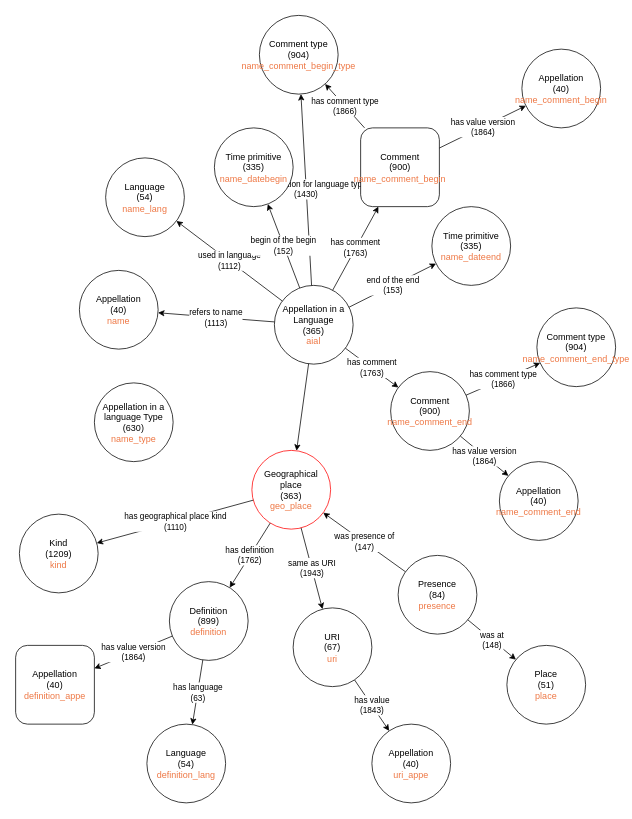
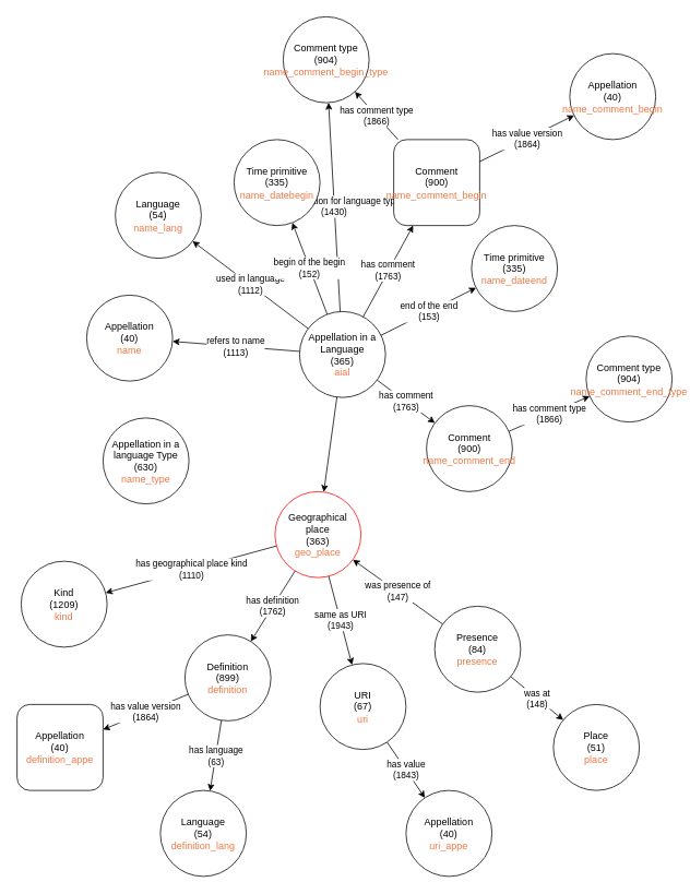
  <mxCell id="0" />
  <mxCell id="1" parent="0" />
  <mxCell id="2" value="Geographical place&lt;br&gt;(363)&lt;br&gt;&lt;font color=&quot;#ee7744&quot;&gt;geo_place&lt;/font&gt;" style="ellipse;whiteSpace=wrap;html=1;aspect=fixed;strokeColor=#FF0000;" vertex="1" parent="1"><mxGeometry x="335" y="600" width="105" height="105" as="geometry" /></mxCell>
  <mxCell id="3" value="Appellation in a Language&lt;br&gt;(365)&lt;br&gt;&lt;font color=&quot;#ee7744&quot;&gt;aial&lt;/font&gt;" style="ellipse;whiteSpace=wrap;html=1;aspect=fixed;" vertex="1" parent="1"><mxGeometry x="365" y="380" width="105" height="105" as="geometry" /></mxCell>
  <mxCell id="4" value="Kind &lt;br&gt;(1209)&lt;br&gt;&lt;font color=&quot;#ee7744&quot;&gt;kind&lt;/font&gt;" style="ellipse;whiteSpace=wrap;html=1;aspect=fixed;" vertex="1" parent="1"><mxGeometry x="25" y="685" width="105" height="105" as="geometry" /></mxCell>
  <mxCell id="5" value="Definition&lt;br&gt;(899)&lt;br&gt;&lt;font color=&quot;#ee7744&quot;&gt;definition&lt;/font&gt;" style="ellipse;whiteSpace=wrap;html=1;aspect=fixed;" vertex="1" parent="1"><mxGeometry x="225" y="775" width="105" height="105" as="geometry" /></mxCell>
  <mxCell id="6" value="URI&lt;br&gt;(67)&lt;br&gt;&lt;font color=&quot;#ee7744&quot;&gt;uri&lt;/font&gt;" style="ellipse;whiteSpace=wrap;html=1;aspect=fixed;" vertex="1" parent="1"><mxGeometry x="390" y="810" width="105" height="105" as="geometry" /></mxCell>
  <mxCell id="7" value="Presence&lt;br&gt;(84)&lt;br&gt;&lt;font color=&quot;#ee7744&quot;&gt;presence&lt;/font&gt;" style="ellipse;whiteSpace=wrap;html=1;aspect=fixed;" vertex="1" parent="1"><mxGeometry x="530" y="740" width="105" height="105" as="geometry" /></mxCell>
  <mxCell id="8" value="has definition&lt;br&gt;(1762)" style="endArrow=classic;html=1;rounded=0;" edge="1" parent="1" source="2" target="5"><mxGeometry x="-0.003" width="50" height="50" relative="1" as="geometry"><mxPoint x="325" y="740" as="sourcePoint" /><mxPoint x="385" y="840" as="targetPoint" /><mxPoint as="offset" /></mxGeometry></mxCell>
  <mxCell id="9" value="has geographical place kind&lt;br&gt;(1110)" style="endArrow=classic;html=1;rounded=0;" edge="1" parent="1" source="2" target="4"><mxGeometry width="50" height="50" relative="1" as="geometry"><mxPoint x="354" y="701" as="sourcePoint" /><mxPoint x="259" y="759" as="targetPoint" /></mxGeometry></mxCell>
  <mxCell id="10" value="same as URI&lt;br&gt;(1943)" style="endArrow=classic;html=1;rounded=0;" edge="1" parent="1" source="2" target="6"><mxGeometry width="50" height="50" relative="1" as="geometry"><mxPoint x="364" y="711" as="sourcePoint" /><mxPoint x="269" y="769" as="targetPoint" /></mxGeometry></mxCell>
  <mxCell id="11" value="was presence of&lt;br&gt;(147)" style="endArrow=classic;html=1;rounded=0;" edge="1" parent="1" source="7" target="2"><mxGeometry width="50" height="50" relative="1" as="geometry"><mxPoint x="374" y="721" as="sourcePoint" /><mxPoint x="279" y="779" as="targetPoint" /></mxGeometry></mxCell>
  <mxCell id="12" value="" style="endArrow=classic;html=1;rounded=0;" edge="1" parent="1" source="3" target="2"><mxGeometry width="50" height="50" relative="1" as="geometry"><mxPoint x="384" y="731" as="sourcePoint" /><mxPoint x="289" y="789" as="targetPoint" /></mxGeometry></mxCell>
  <mxCell id="13" value="Appellation&lt;br&gt;(40)&lt;br&gt;&lt;font color=&quot;#ee7744&quot;&gt;definition_appe&lt;/font&gt;" style="whiteSpace=wrap;html=1;aspect=fixed;rounded=1;" vertex="1" parent="1"><mxGeometry x="20" y="860" width="105" height="105" as="geometry" /></mxCell>
  <mxCell id="14" value="has value version&lt;br&gt;(1864)" style="endArrow=classic;html=1;rounded=0;" edge="1" parent="1" source="5" target="13"><mxGeometry width="50" height="50" relative="1" as="geometry"><mxPoint x="394" y="741" as="sourcePoint" /><mxPoint x="299" y="799" as="targetPoint" /></mxGeometry></mxCell>
  <mxCell id="15" value="Appellation&lt;br&gt;(40)&lt;br&gt;&lt;font color=&quot;#ee7744&quot;&gt;uri_appe&lt;/font&gt;" style="ellipse;whiteSpace=wrap;html=1;aspect=fixed;" vertex="1" parent="1"><mxGeometry x="495" y="965" width="105" height="105" as="geometry" /></mxCell>
  <mxCell id="16" value="has value&lt;br&gt;(1843)" style="endArrow=classic;html=1;rounded=0;" edge="1" parent="1" source="6" target="15"><mxGeometry width="50" height="50" relative="1" as="geometry"><mxPoint x="194" y="816" as="sourcePoint" /><mxPoint x="126" y="874" as="targetPoint" /></mxGeometry></mxCell>
  <mxCell id="17" value="Place&lt;br&gt;(51)&lt;br&gt;&lt;font color=&quot;#ee7744&quot;&gt;place&lt;/font&gt;" style="ellipse;whiteSpace=wrap;html=1;aspect=fixed;" vertex="1" parent="1"><mxGeometry x="675" y="860" width="105" height="105" as="geometry" /></mxCell>
  <mxCell id="18" value="was at&lt;br&gt;(148)" style="endArrow=classic;html=1;rounded=0;" edge="1" parent="1" source="7" target="17"><mxGeometry width="50" height="50" relative="1" as="geometry"><mxPoint x="333" y="883" as="sourcePoint" /><mxPoint x="297" y="937" as="targetPoint" /></mxGeometry></mxCell>
  <mxCell id="19" value="Appellation in a language Type&lt;br&gt;(630)&lt;br&gt;&lt;font color=&quot;#ee7744&quot;&gt;name_type&lt;/font&gt;" style="ellipse;whiteSpace=wrap;html=1;aspect=fixed;" vertex="1" parent="1"><mxGeometry x="125" y="510" width="105" height="105" as="geometry" /></mxCell>
  <mxCell id="20" value="has appellation for language type&lt;br&gt;(1430)" style="endArrow=classic;html=1;rounded=0;" edge="1" parent="1" source="3" target="29"><mxGeometry width="50" height="50" relative="1" as="geometry"><mxPoint x="415" y="610" as="sourcePoint" /><mxPoint x="465" y="560" as="targetPoint" /></mxGeometry></mxCell>
  <mxCell id="21" value="Appellation&lt;br&gt;(40)&lt;br&gt;&lt;font color=&quot;#ee7744&quot;&gt;name&lt;/font&gt;" style="ellipse;whiteSpace=wrap;html=1;aspect=fixed;" vertex="1" parent="1"><mxGeometry x="105" y="360" width="105" height="105" as="geometry" /></mxCell>
  <mxCell id="22" value="refers to name&lt;br&gt;(1113)" style="endArrow=classic;html=1;rounded=0;" edge="1" parent="1" source="3" target="21"><mxGeometry width="50" height="50" relative="1" as="geometry"><mxPoint x="411" y="528" as="sourcePoint" /><mxPoint x="154" y="582" as="targetPoint" /></mxGeometry></mxCell>
  <mxCell id="23" value="Language&lt;br&gt;(54)&lt;br&gt;&lt;font color=&quot;#ee7744&quot;&gt;name_lang&lt;/font&gt;" style="ellipse;whiteSpace=wrap;html=1;aspect=fixed;" vertex="1" parent="1"><mxGeometry x="140" y="210" width="105" height="105" as="geometry" /></mxCell>
  <mxCell id="24" value="used in language&lt;br&gt;(1112)" style="endArrow=classic;html=1;rounded=0;" edge="1" parent="1" source="3" target="23"><mxGeometry width="50" height="50" relative="1" as="geometry"><mxPoint x="415" y="610" as="sourcePoint" /><mxPoint x="465" y="560" as="targetPoint" /></mxGeometry></mxCell>
  <mxCell id="25" value="Time primitive&lt;br&gt;(335)&lt;br&gt;&lt;font color=&quot;#ee7744&quot;&gt;name_datebegin&lt;/font&gt;" style="ellipse;whiteSpace=wrap;html=1;aspect=fixed;" vertex="1" parent="1"><mxGeometry x="285" y="170" width="105" height="105" as="geometry" /></mxCell>
  <mxCell id="26" value="begin of the begin&lt;br&gt;(152)" style="endArrow=classic;html=1;rounded=0;" edge="1" parent="1" source="3" target="25"><mxGeometry width="50" height="50" relative="1" as="geometry"><mxPoint x="405" y="260" as="sourcePoint" /><mxPoint x="455" y="210" as="targetPoint" /></mxGeometry></mxCell>
  <mxCell id="27" value="Comment&lt;br&gt;(900)&lt;br&gt;&lt;font color=&quot;#ee7744&quot;&gt;name_comment_begin&lt;/font&gt;" style="whiteSpace=wrap;html=1;aspect=fixed;rounded=1;" vertex="1" parent="1"><mxGeometry x="480" y="170" width="105" height="105" as="geometry" /></mxCell>
  <mxCell id="28" value="has comment&lt;br&gt;(1763)" style="endArrow=classic;html=1;rounded=0;" edge="1" parent="1" source="3" target="27"><mxGeometry width="50" height="50" relative="1" as="geometry"><mxPoint x="405" y="260" as="sourcePoint" /><mxPoint x="455" y="210" as="targetPoint" /></mxGeometry></mxCell>
  <mxCell id="29" value="Comment type&lt;br&gt;(904)&lt;br&gt;&lt;font color=&quot;#ee7744&quot;&gt;name_comment_begin_type&lt;/font&gt;" style="ellipse;whiteSpace=wrap;html=1;aspect=fixed;" vertex="1" parent="1"><mxGeometry x="345" y="20" width="105" height="105" as="geometry" /></mxCell>
  <mxCell id="30" value="has comment type&lt;br&gt;(1866)" style="endArrow=classic;html=1;rounded=0;" edge="1" parent="1" source="27" target="29"><mxGeometry width="50" height="50" relative="1" as="geometry"><mxPoint x="405" y="140" as="sourcePoint" /><mxPoint x="455" y="90" as="targetPoint" /></mxGeometry></mxCell>
  <mxCell id="31" value="Appellation&lt;br&gt;(40)&lt;br&gt;&lt;font color=&quot;#ee7744&quot;&gt;name_comment_begin&lt;/font&gt;" style="ellipse;whiteSpace=wrap;html=1;aspect=fixed;" vertex="1" parent="1"><mxGeometry x="695" y="65" width="105" height="105" as="geometry" /></mxCell>
  <mxCell id="32" value="has value version&lt;br&gt;(1864)" style="endArrow=classic;html=1;rounded=0;" edge="1" parent="1" source="27" target="31"><mxGeometry width="50" height="50" relative="1" as="geometry"><mxPoint x="405" y="140" as="sourcePoint" /><mxPoint x="455" y="90" as="targetPoint" /></mxGeometry></mxCell>
  <mxCell id="33" value="Comment&lt;br&gt;(900)&lt;br&gt;&lt;font color=&quot;#ee7744&quot;&gt;name_comment_end&lt;/font&gt;" style="ellipse;whiteSpace=wrap;html=1;aspect=fixed;" vertex="1" parent="1"><mxGeometry x="520" y="495" width="105" height="105" as="geometry" /></mxCell>
  <mxCell id="34" value="has comment&lt;br&gt;(1763)" style="endArrow=classic;html=1;rounded=0;" edge="1" parent="1" target="33" source="3"><mxGeometry width="50" height="50" relative="1" as="geometry"><mxPoint x="762" y="360" as="sourcePoint" /><mxPoint x="785" y="203" as="targetPoint" /></mxGeometry></mxCell>
  <mxCell id="35" value="Comment type&lt;br&gt;(904)&lt;br&gt;&lt;font color=&quot;#ee7744&quot;&gt;name_comment_end_type&lt;/font&gt;" style="ellipse;whiteSpace=wrap;html=1;aspect=fixed;" vertex="1" parent="1"><mxGeometry x="715" y="410" width="105" height="105" as="geometry" /></mxCell>
  <mxCell id="36" value="has comment type&lt;br&gt;(1866)" style="endArrow=classic;html=1;rounded=0;" edge="1" parent="1" source="33" target="35"><mxGeometry width="50" height="50" relative="1" as="geometry"><mxPoint x="735" y="133" as="sourcePoint" /><mxPoint x="785" y="83" as="targetPoint" /></mxGeometry></mxCell>
- <mxCell id="37" value="Appellation&lt;br&gt;(40)&lt;br&gt;&lt;font color=&quot;#ee7744&quot;&gt;name_comment_end&lt;/font&gt;" style="ellipse;whiteSpace=wrap;html=1;aspect=fixed;" vertex="1" parent="1"><mxGeometry x="665" y="615" width="105" height="105" as="geometry" /></mxCell>
- <mxCell id="38" value="has value version&lt;br&gt;(1864)" style="endArrow=classic;html=1;rounded=0;" edge="1" parent="1" source="33" target="37"><mxGeometry width="50" height="50" relative="1" as="geometry"><mxPoint x="735" y="133" as="sourcePoint" /><mxPoint x="785" y="83" as="targetPoint" /></mxGeometry></mxCell>
  <mxCell id="39" value="Time primitive&lt;br&gt;(335)&lt;br&gt;&lt;font color=&quot;#ee7744&quot;&gt;name_dateend&lt;/font&gt;" style="ellipse;whiteSpace=wrap;html=1;aspect=fixed;" vertex="1" parent="1"><mxGeometry x="575" y="275" width="105" height="105" as="geometry" /></mxCell>
  <mxCell id="40" value="end of the end&lt;br&gt;(153)" style="endArrow=classic;html=1;rounded=0;" edge="1" parent="1" source="3" target="39"><mxGeometry width="50" height="50" relative="1" as="geometry"><mxPoint x="434" y="385" as="sourcePoint" /><mxPoint x="326" y="295" as="targetPoint" /></mxGeometry></mxCell>
  <mxCell id="41" value="Language&lt;br&gt;(54)&lt;br&gt;&lt;font color=&quot;#ee7744&quot;&gt;definition_lang&lt;/font&gt;" style="ellipse;whiteSpace=wrap;html=1;aspect=fixed;" vertex="1" parent="1"><mxGeometry x="195" y="965" width="105" height="105" as="geometry" /></mxCell>
  <mxCell id="42" value="has language&lt;br&gt;(63)" style="endArrow=classic;html=1;rounded=0;" edge="1" parent="1" source="5" target="41"><mxGeometry width="50" height="50" relative="1" as="geometry"><mxPoint x="395" y="930" as="sourcePoint" /><mxPoint x="445" y="880" as="targetPoint" /></mxGeometry></mxCell>
